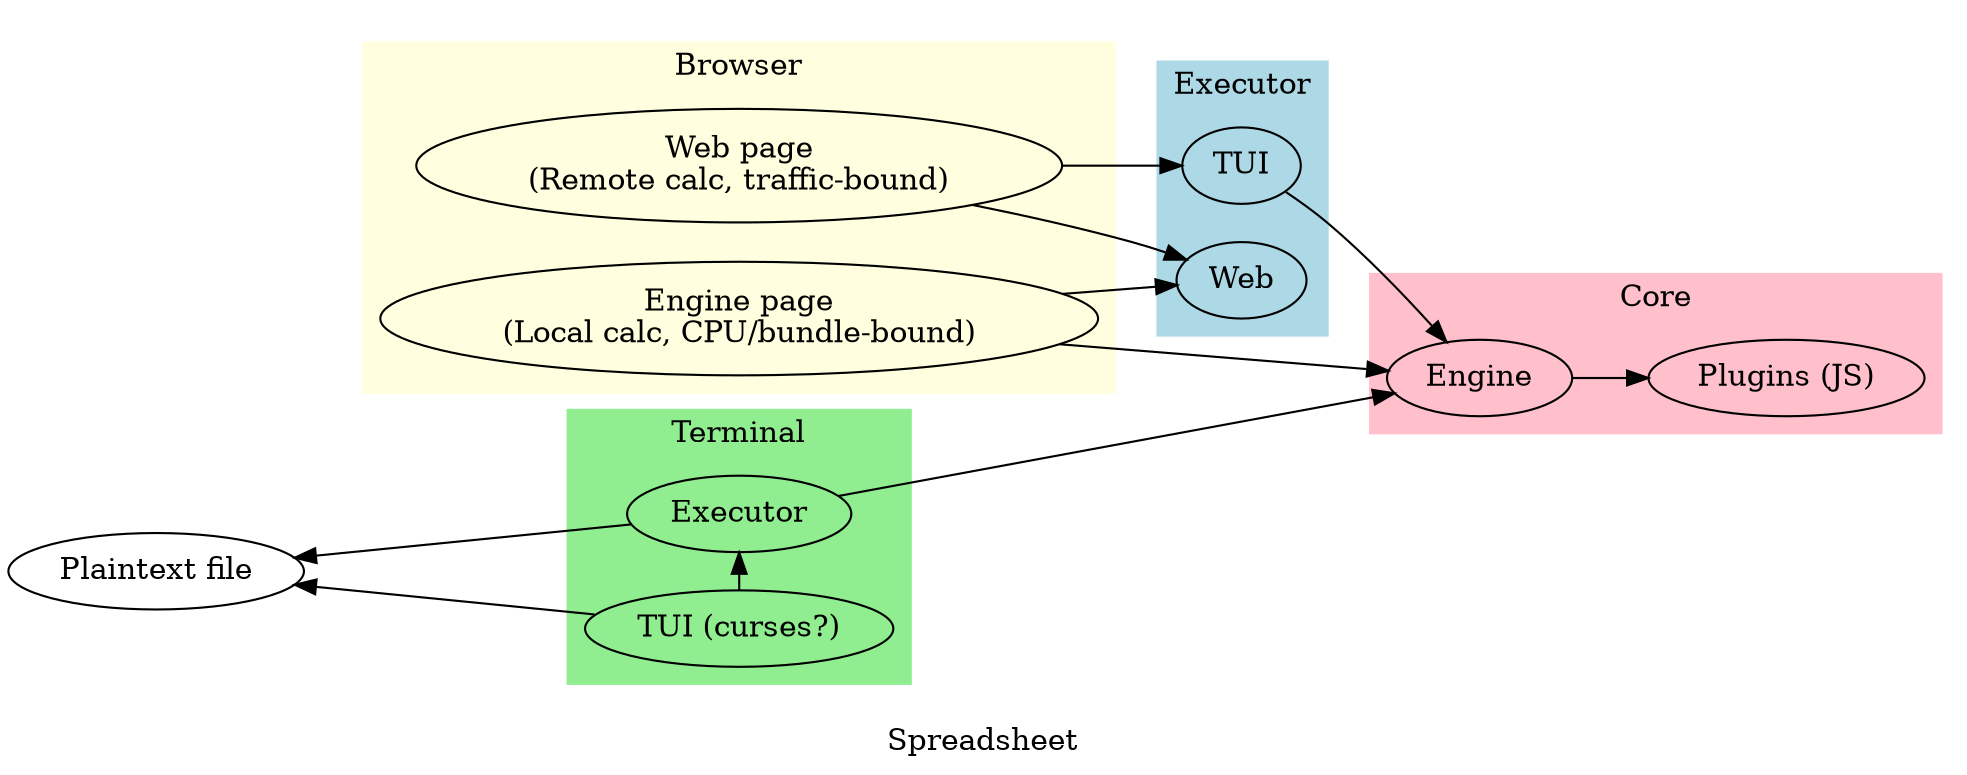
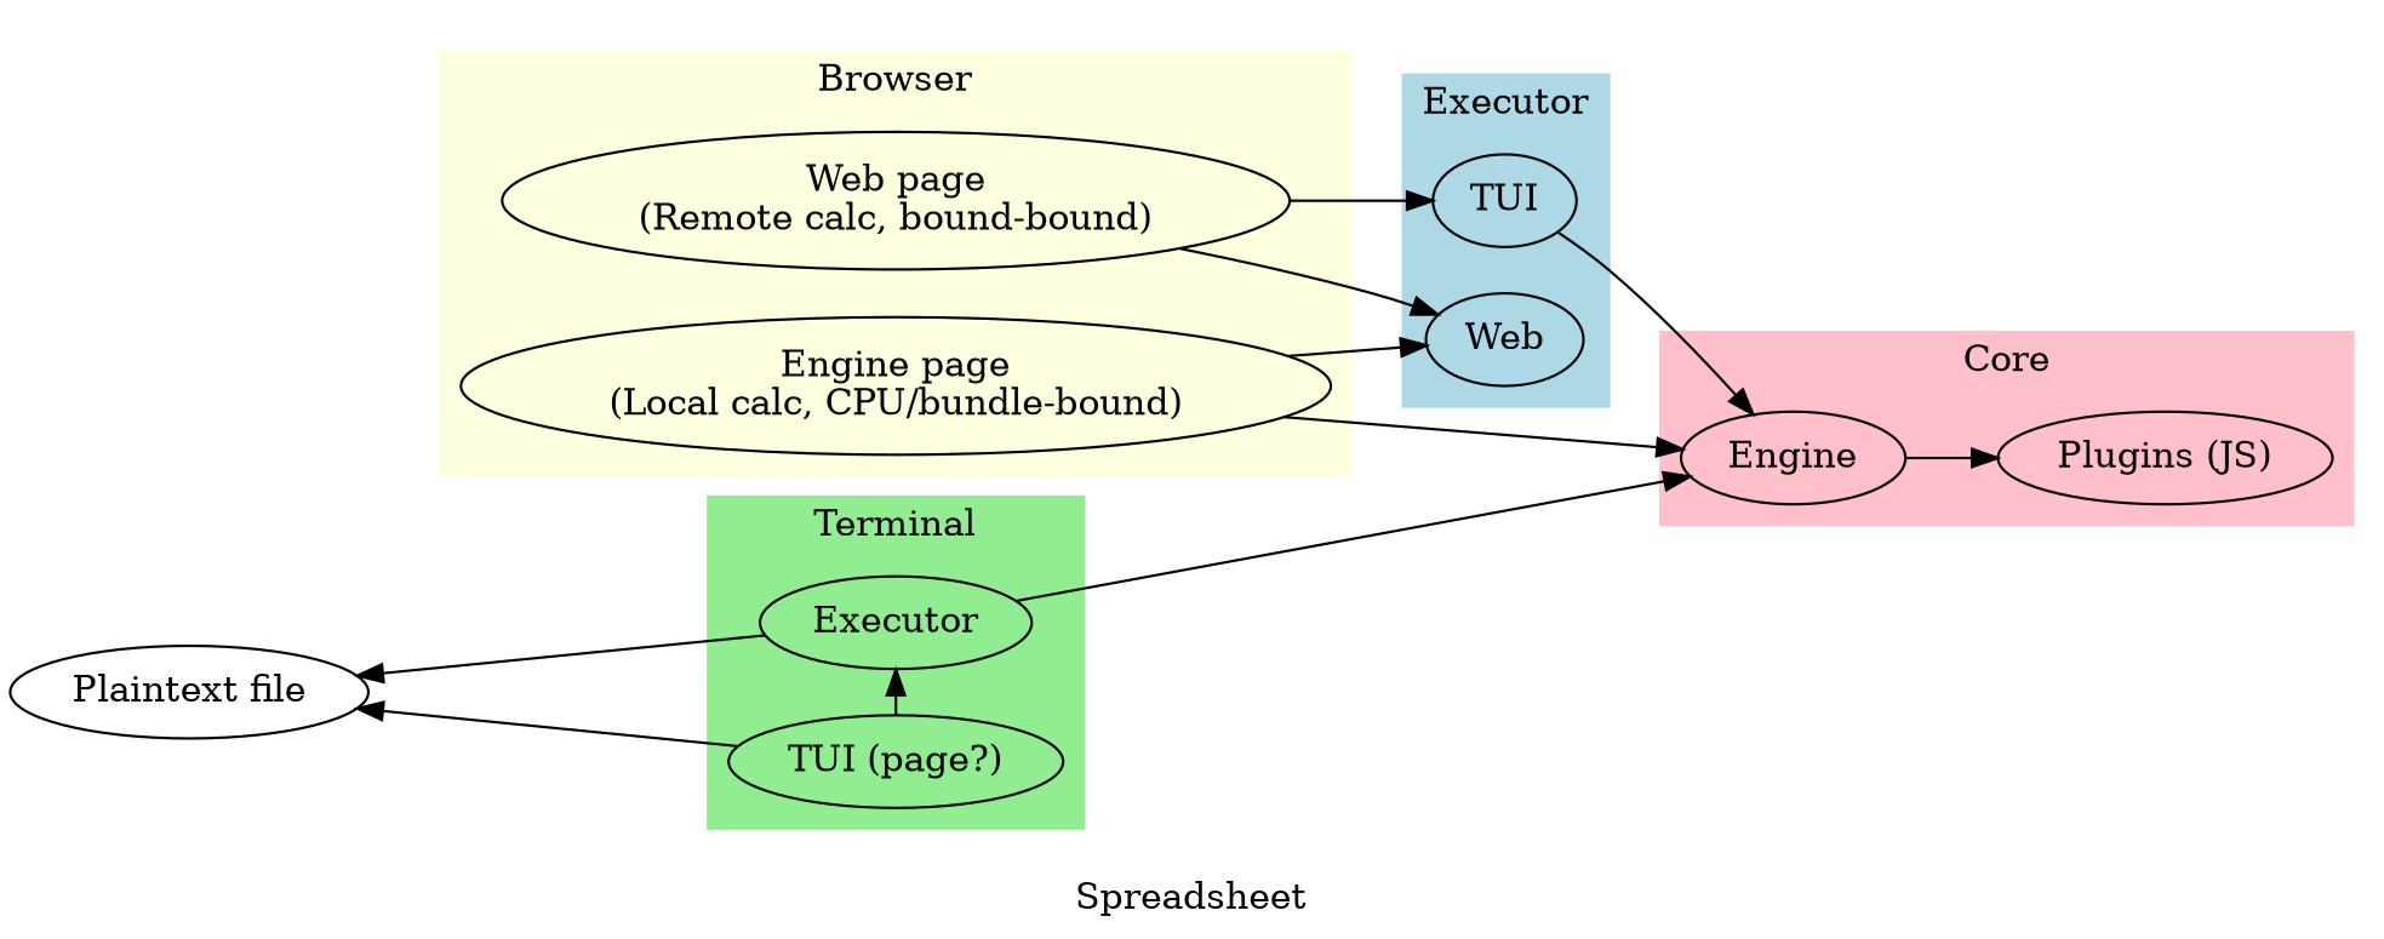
  digraph {
    color=transparent
    label=Spreadsheet
    newrank=true
    rankdir=LR
    style=filled
    n1 [label="Engine page\n(Local calc, CPU/bundle-bound)"]
-   n2 [label="Web page\n(Remote calc, traffic-bound)"]
-   n3 [label="TUI (curses?)"]
+   n2 [label="Web page\n(Remote calc, bound-bound)"]
+   n3 [label="TUI (page?)"]
    n4 [label=Executor]
    n5 [label="Plaintext file"]
    n6 [label=TUI]
    n7 [label=Web]
    Engine
    n9 [label="Plugins (JS)"]
    subgraph sub_1 {
      rank=same
      n1
      n2
      n3
      n4
    }
    subgraph sub_2 {
      rank=min
      n5
    }
    subgraph cluster_3 {
      label=""
      subgraph cluster_4 {
        color=lightyellow
        label=Browser
        n1
        n2
      }
      subgraph cluster_5 {
        color=lightgreen
        label=Terminal
        n3
        n4
      }
    }
    subgraph cluster_6 {
      color=lightblue
      label=Executor
      n6
      n7
    }
    subgraph cluster_7 {
      color=pink
      label=Core
      Engine
      n9
    }
    n1 -> n7
    n1 -> Engine
    n2 -> n6
    n2 -> n7
    n3 -> n4
    n3 -> n5
    n4 -> n5
    n4 -> Engine
    n6 -> Engine
    Engine -> n9
  }
